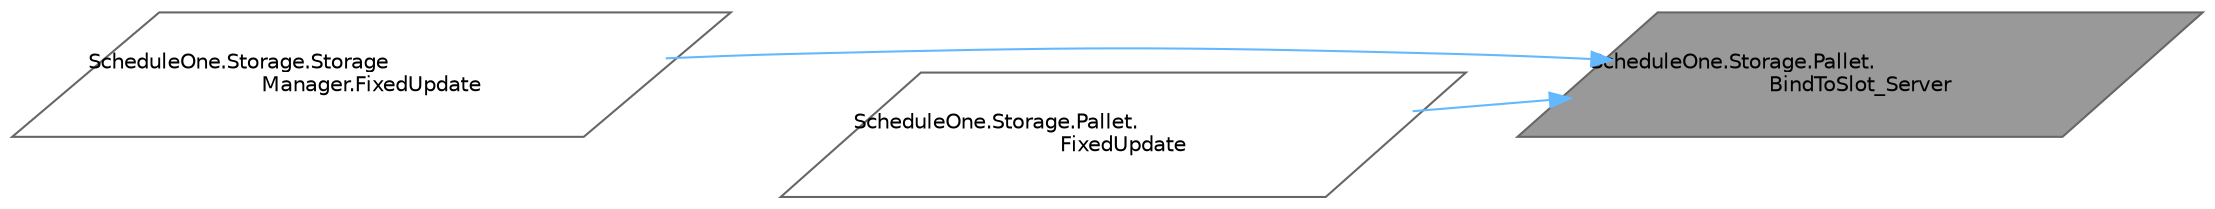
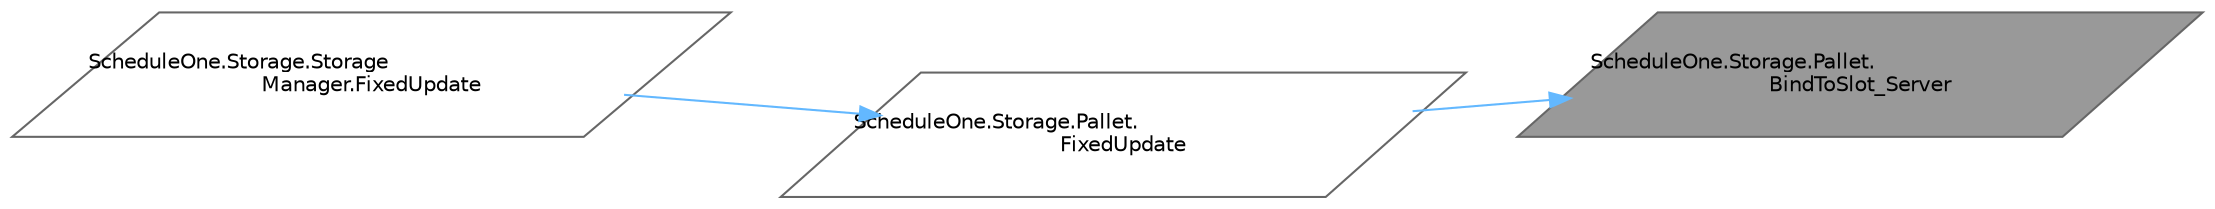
  digraph {
    rankdir=RL
    node [color=grey40 fillcolor=white fontname=Helvetica fontsize=10 shape=parallelogram style=filled]
    edge [color=steelblue1 dir=back fontname=Helvetica fontsize=10 labelfontname=Helvetica labelfontsize=10 style=solid]
    n1 [color=gray40 fillcolor=grey60 fontcolor=black height=0.2 label="ScheduleOne.Storage.Pallet.\lBindToSlot_Server" width=0.4]
    n2 [height=0.2 label="ScheduleOne.Storage.Storage\lManager.FixedUpdate" width=0.4]
    n3 [height=0.2 label="ScheduleOne.Storage.Pallet.\lFixedUpdate" width=0.4]
-   n1 -> n2
+   n3 -> n2
    n1 -> n3
  }
